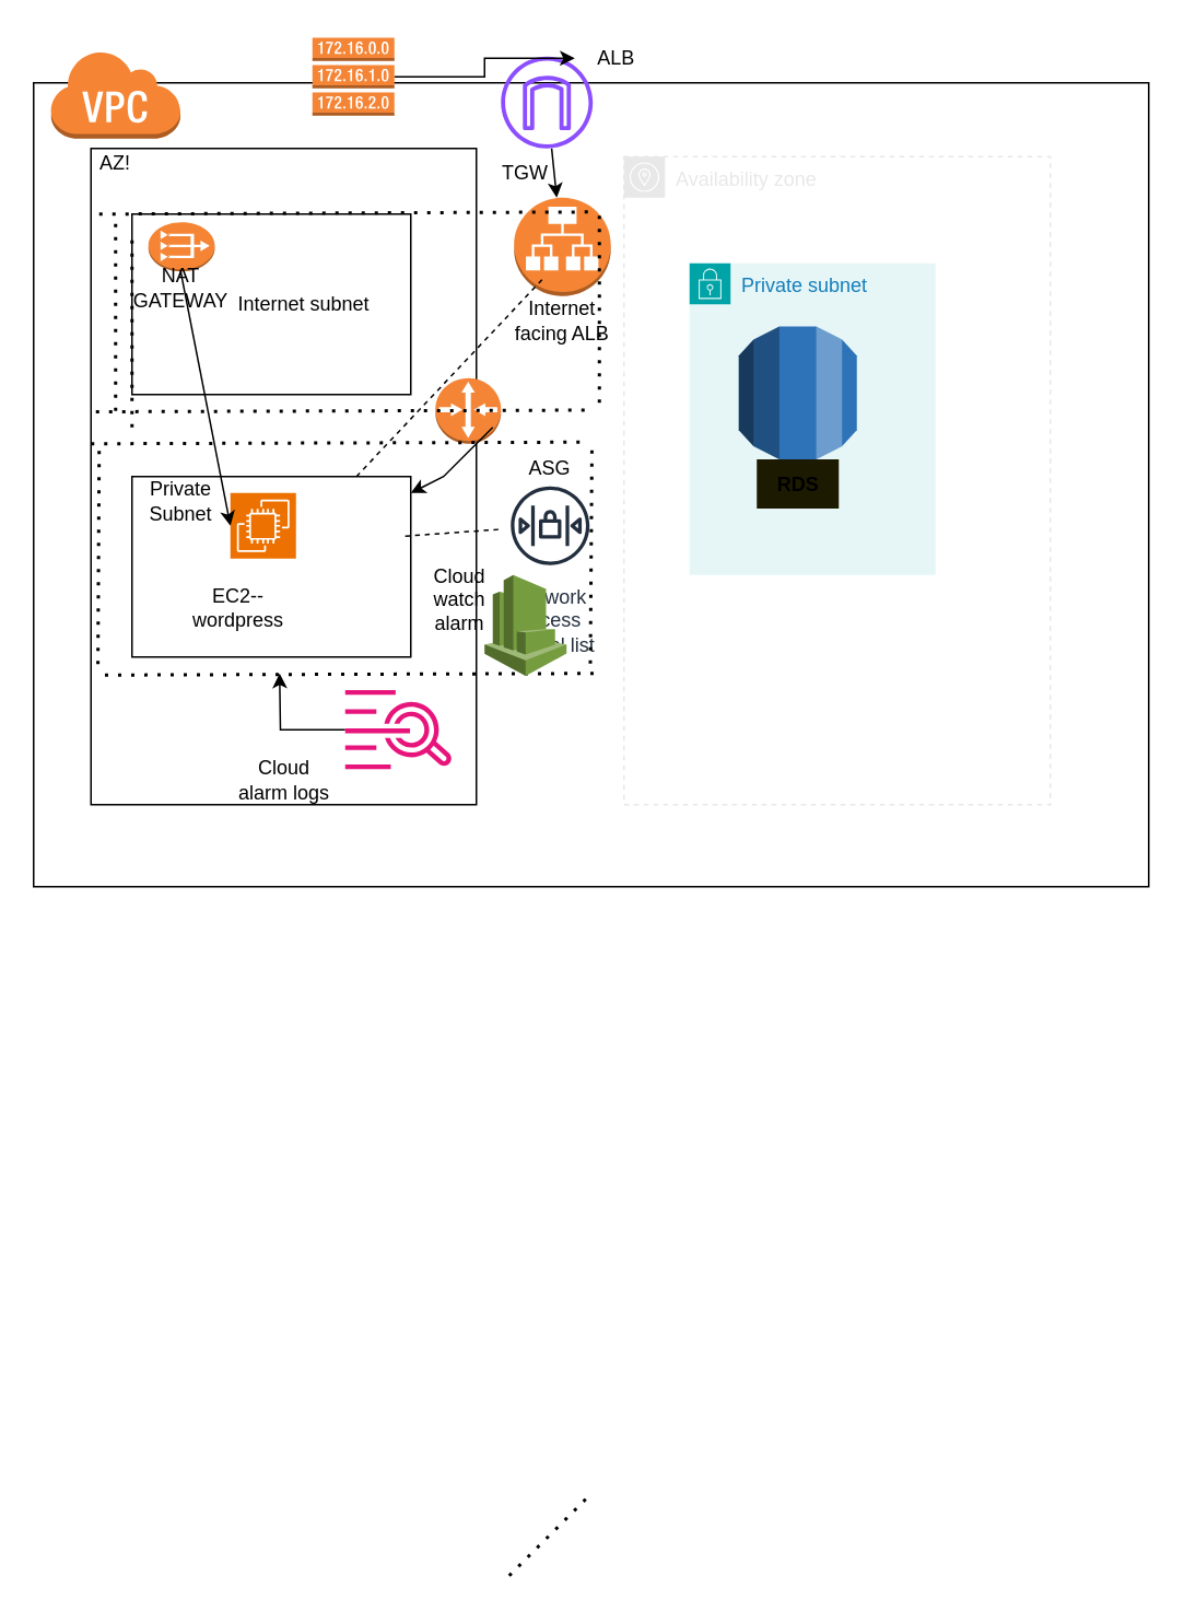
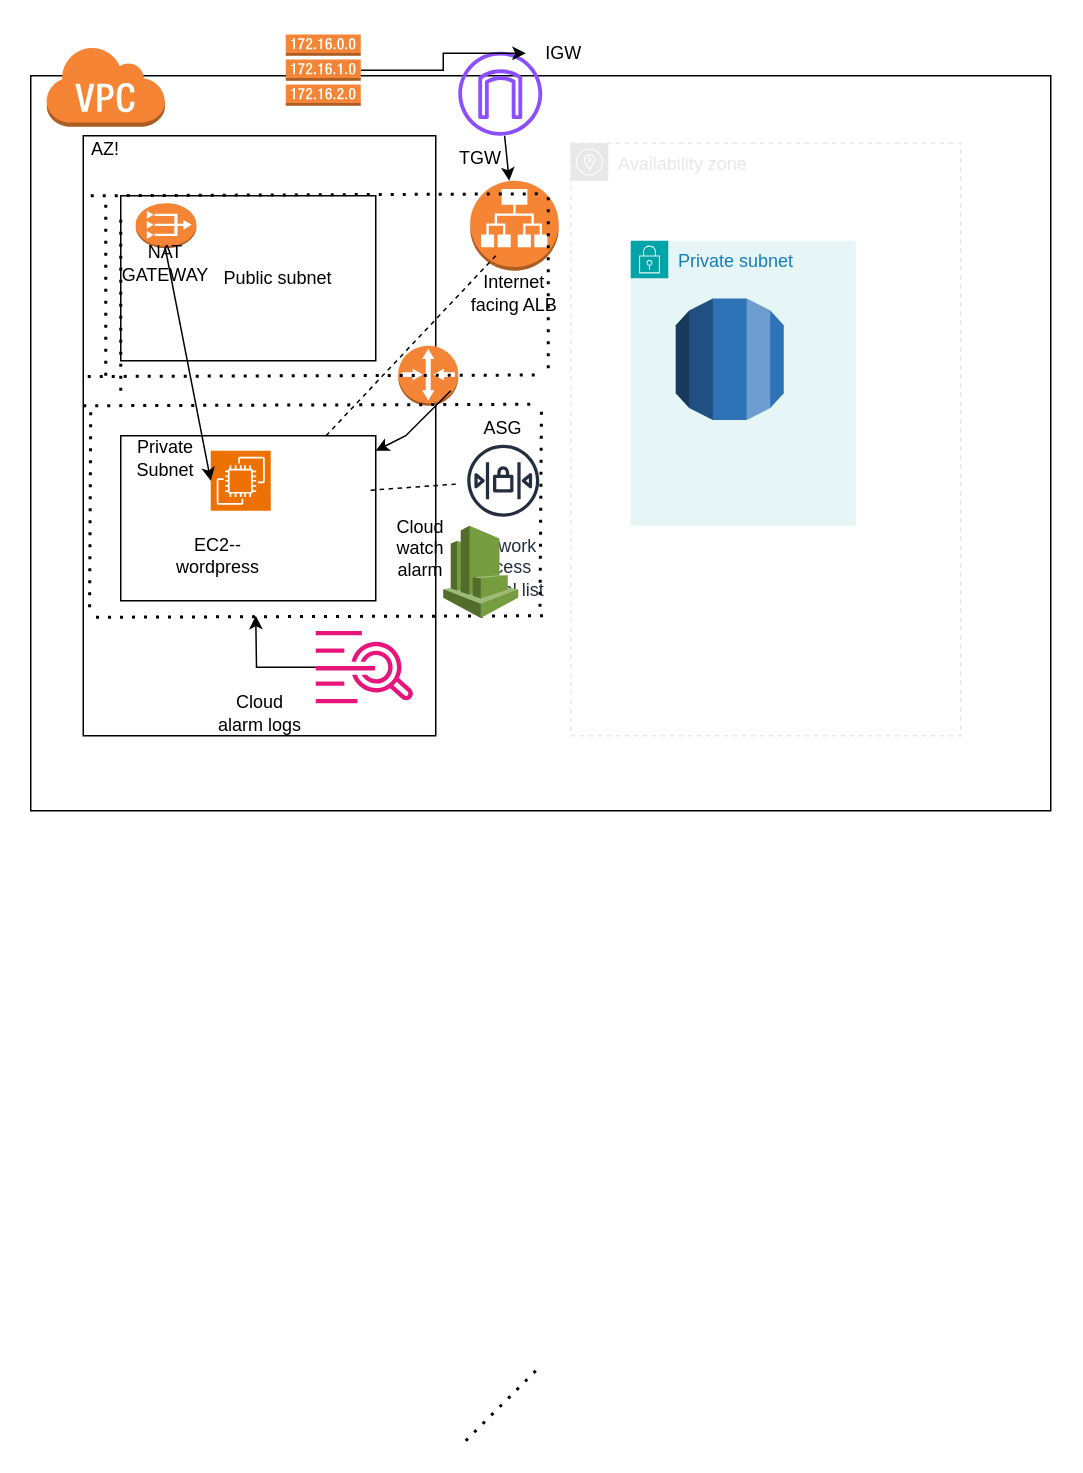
  <mxCell id="0" />
  <mxCell id="1" parent="0" />
  <mxCell id="2" value="" style="rounded=0;whiteSpace=wrap;html=1;" parent="1" vertex="1"><mxGeometry x="20" y="50" width="680" height="490" as="geometry" /></mxCell>
  <mxCell id="3" value="Private subnet" style="points=[[0,0],[0.25,0],[0.5,0],[0.75,0],[1,0],[1,0.25],[1,0.5],[1,0.75],[1,1],[0.75,1],[0.5,1],[0.25,1],[0,1],[0,0.75],[0,0.5],[0,0.25]];outlineConnect=0;gradientColor=none;html=1;whiteSpace=wrap;fontSize=12;fontStyle=0;container=1;pointerEvents=0;collapsible=0;recursiveResize=0;shape=mxgraph.aws4.group;grIcon=mxgraph.aws4.group_security_group;grStroke=0;strokeColor=#00A4A6;fillColor=#E6F6F7;verticalAlign=top;align=left;spacingLeft=30;fontColor=#147EBA;dashed=0;" parent="1" vertex="1"><mxGeometry x="420" y="160" width="150" height="190" as="geometry" /></mxCell>
  <mxCell id="4" value="Availability zone" style="sketch=0;outlineConnect=0;gradientColor=none;html=1;whiteSpace=wrap;fontSize=12;fontStyle=0;shape=mxgraph.aws4.group;grIcon=mxgraph.aws4.group_availability_zone;strokeColor=#E8E8E8;fillColor=none;verticalAlign=top;align=left;spacingLeft=30;fontColor=#E8E8E8;dashed=1;" parent="3" vertex="1"><mxGeometry x="-40" y="-65" width="260" height="395" as="geometry" /></mxCell>
  <mxCell id="5" value="" style="outlineConnect=0;dashed=0;verticalLabelPosition=bottom;verticalAlign=top;align=center;html=1;shape=mxgraph.aws3.rds;fillColor=#2E73B8;gradientColor=none;" parent="3" vertex="1"><mxGeometry x="30" y="38.5" width="72" height="81" as="geometry" /></mxCell>
- <mxCell id="6" value="&lt;b&gt;RDS&lt;/b&gt;" style="text;html=1;align=center;verticalAlign=middle;resizable=0;points=[];autosize=1;strokeColor=none;fillColor=#1D1A02;" parent="3" vertex="1"><mxGeometry x="41" y="119.5" width="50" height="30" as="geometry" /></mxCell>
  <mxCell id="7" value="" style="outlineConnect=0;dashed=0;verticalLabelPosition=bottom;verticalAlign=top;align=center;html=1;shape=mxgraph.aws3.virtual_private_cloud;fillColor=#F58534;gradientColor=none;" parent="1" vertex="1"><mxGeometry x="30" y="30" width="79.5" height="54" as="geometry" /></mxCell>
  <mxCell id="8" value="" style="sketch=0;outlineConnect=0;fontColor=#232F3E;gradientColor=none;fillColor=#8C4FFF;strokeColor=none;dashed=0;verticalLabelPosition=bottom;verticalAlign=top;align=center;html=1;fontSize=12;fontStyle=0;aspect=fixed;pointerEvents=1;shape=mxgraph.aws4.internet_gateway;" parent="1" vertex="1"><mxGeometry x="305" y="34" width="56" height="56" as="geometry" /></mxCell>
  <mxCell id="9" value="" style="outlineConnect=0;dashed=0;verticalLabelPosition=bottom;verticalAlign=top;align=center;html=1;shape=mxgraph.aws3.application_load_balancer;fillColor=#F58534;gradientColor=none;" parent="1" vertex="1"><mxGeometry x="313" y="120" width="59" height="60" as="geometry" /></mxCell>
  <mxCell id="10" value="" style="edgeStyle=orthogonalEdgeStyle;rounded=0;orthogonalLoop=1;jettySize=auto;html=1;" parent="1" source="11" target="13" edge="1"><mxGeometry relative="1" as="geometry" /></mxCell>
  <mxCell id="11" value="" style="outlineConnect=0;dashed=0;verticalLabelPosition=bottom;verticalAlign=top;align=center;html=1;shape=mxgraph.aws3.route_table;fillColor=#F58536;gradientColor=none;" parent="1" vertex="1"><mxGeometry x="190" y="22.5" width="50" height="47.5" as="geometry" /></mxCell>
  <mxCell id="12" value="Internet facing ALB" style="text;html=1;align=center;verticalAlign=middle;whiteSpace=wrap;rounded=0;" parent="1" vertex="1"><mxGeometry x="305" y="180" width="75" height="30" as="geometry" /></mxCell>
- <mxCell id="13" value="ALB" style="text;html=1;align=center;verticalAlign=middle;resizable=0;points=[];autosize=1;strokeColor=none;fillColor=none;" parent="1" vertex="1"><mxGeometry x="350" y="20" width="50" height="30" as="geometry" /></mxCell>
+ <mxCell id="13" value="IGW" style="text;html=1;align=center;verticalAlign=middle;resizable=0;points=[];autosize=1;strokeColor=none;fillColor=none;" parent="1" vertex="1"><mxGeometry x="350" y="20" width="50" height="30" as="geometry" /></mxCell>
  <mxCell id="14" value="" style="endArrow=classic;html=1;rounded=0;" parent="1" source="8" edge="1"><mxGeometry width="50" height="50" relative="1" as="geometry"><mxPoint x="325" y="90" as="sourcePoint" /><mxPoint x="339" y="120" as="targetPoint" /></mxGeometry></mxCell>
  <mxCell id="15" value="ASG" style="text;html=1;align=center;verticalAlign=middle;whiteSpace=wrap;rounded=0;" parent="1" vertex="1"><mxGeometry x="305" y="270" width="60" height="30" as="geometry" /></mxCell>
  <mxCell id="16" value="Network&#10;access&#10;control list" style="sketch=0;outlineConnect=0;fontColor=#232F3E;gradientColor=none;strokeColor=#232F3E;fillColor=#ffffff;dashed=0;verticalLabelPosition=bottom;verticalAlign=top;align=center;html=1;fontSize=12;fontStyle=0;aspect=fixed;shape=mxgraph.aws4.resourceIcon;resIcon=mxgraph.aws4.network_access_control_list;" parent="1" vertex="1"><mxGeometry x="305" y="290" width="60" height="60" as="geometry" /></mxCell>
  <mxCell id="17" value="" style="endArrow=none;dashed=1;html=1;dashPattern=1 3;strokeWidth=2;rounded=0;" parent="1" edge="1"><mxGeometry width="50" height="50" relative="1" as="geometry"><mxPoint x="310" y="960" as="sourcePoint" /><mxPoint x="360" y="910" as="targetPoint" /></mxGeometry></mxCell>
  <mxCell id="18" value="TGW" style="text;html=1;align=center;verticalAlign=middle;whiteSpace=wrap;rounded=0;" parent="1" vertex="1"><mxGeometry x="290" y="90" width="60" height="30" as="geometry" /></mxCell>
  <mxCell id="19" value="&lt;div&gt;&lt;br/&gt;&lt;/div&gt;" style="rounded=0;whiteSpace=wrap;html=1;" parent="1" vertex="1"><mxGeometry x="55" y="90" width="235" height="400" as="geometry" /></mxCell>
- <mxCell id="20" value="&lt;blockquote style=&quot;margin: 0 0 0 40px; border: none; padding: 0px;&quot;&gt;Internet subnet&lt;/blockquote&gt;" style="rounded=0;whiteSpace=wrap;html=1;" parent="1" vertex="1"><mxGeometry x="80" y="130" width="170" height="110" as="geometry" /></mxCell>
+ <mxCell id="20" value="&lt;blockquote style=&quot;margin: 0 0 0 40px; border: none; padding: 0px;&quot;&gt;Public subnet&lt;/blockquote&gt;" style="rounded=0;whiteSpace=wrap;html=1;" parent="1" vertex="1"><mxGeometry x="80" y="130" width="170" height="110" as="geometry" /></mxCell>
  <mxCell id="21" value="" style="rounded=0;whiteSpace=wrap;html=1;" parent="1" vertex="1"><mxGeometry x="80" y="290" width="170" height="110" as="geometry" /></mxCell>
  <mxCell id="22" value="" style="outlineConnect=0;dashed=0;verticalLabelPosition=bottom;verticalAlign=top;align=center;html=1;shape=mxgraph.aws3.vpc_nat_gateway;fillColor=#F58534;gradientColor=none;" parent="1" vertex="1"><mxGeometry x="90" y="135" width="40.5" height="30" as="geometry" /></mxCell>
  <mxCell id="23" value="NAT GATEWAY" style="text;html=1;align=center;verticalAlign=middle;whiteSpace=wrap;rounded=0;" parent="1" vertex="1"><mxGeometry x="80" y="160" width="60" height="30" as="geometry" /></mxCell>
  <mxCell id="24" value="Private Subnet" style="text;html=1;align=center;verticalAlign=middle;whiteSpace=wrap;rounded=0;" parent="1" vertex="1"><mxGeometry x="80" y="290" width="60" height="30" as="geometry" /></mxCell>
  <mxCell id="25" value="" style="sketch=0;points=[[0,0,0],[0.25,0,0],[0.5,0,0],[0.75,0,0],[1,0,0],[0,1,0],[0.25,1,0],[0.5,1,0],[0.75,1,0],[1,1,0],[0,0.25,0],[0,0.5,0],[0,0.75,0],[1,0.25,0],[1,0.5,0],[1,0.75,0]];outlineConnect=0;fontColor=#232F3E;fillColor=#ED7100;strokeColor=#ffffff;dashed=0;verticalLabelPosition=bottom;verticalAlign=top;align=center;html=1;fontSize=12;fontStyle=0;aspect=fixed;shape=mxgraph.aws4.resourceIcon;resIcon=mxgraph.aws4.ec2;" parent="1" vertex="1"><mxGeometry x="140" y="300" width="40" height="40" as="geometry" /></mxCell>
  <mxCell id="26" value="EC2--wordpress" style="text;html=1;align=center;verticalAlign=middle;whiteSpace=wrap;rounded=0;" parent="1" vertex="1"><mxGeometry x="115" y="355" width="60" height="30" as="geometry" /></mxCell>
  <mxCell id="27" value="AZ!" style="text;html=1;align=center;verticalAlign=middle;whiteSpace=wrap;rounded=0;" parent="1" vertex="1"><mxGeometry x="40" y="84" width="60" height="30" as="geometry" /></mxCell>
  <mxCell id="28" value="" style="endArrow=none;dashed=1;html=1;rounded=0;exitX=0.98;exitY=0.33;exitDx=0;exitDy=0;exitPerimeter=0;" parent="1" source="21" target="16" edge="1"><mxGeometry width="50" height="50" relative="1" as="geometry"><mxPoint x="250" y="340" as="sourcePoint" /><mxPoint x="300" y="290" as="targetPoint" /></mxGeometry></mxCell>
  <mxCell id="29" value="" style="outlineConnect=0;dashed=0;verticalLabelPosition=bottom;verticalAlign=top;align=center;html=1;shape=mxgraph.aws3.router;fillColor=#F58536;gradientColor=none;" parent="1" vertex="1"><mxGeometry x="265" y="230" width="40" height="40" as="geometry" /></mxCell>
  <mxCell id="30" value="" style="endArrow=classic;html=1;rounded=0;entryX=1;entryY=1;entryDx=0;entryDy=0;" parent="1" target="24" edge="1"><mxGeometry width="50" height="50" relative="1" as="geometry"><mxPoint x="109.5" y="164" as="sourcePoint" /><mxPoint x="159.5" y="114" as="targetPoint" /></mxGeometry></mxCell>
  <mxCell id="31" value="" style="endArrow=classic;html=1;rounded=0;" parent="1" edge="1"><mxGeometry width="50" height="50" relative="1" as="geometry"><mxPoint x="300" y="260" as="sourcePoint" /><mxPoint x="250" y="300" as="targetPoint" /><Array as="points"><mxPoint x="270" y="290" /></Array></mxGeometry></mxCell>
  <mxCell id="32" value="" style="endArrow=none;dashed=1;html=1;rounded=0;" parent="1" source="21" edge="1"><mxGeometry width="50" height="50" relative="1" as="geometry"><mxPoint x="280" y="220" as="sourcePoint" /><mxPoint x="330" y="170" as="targetPoint" /></mxGeometry></mxCell>
  <mxCell id="33" value="" style="endArrow=none;dashed=1;html=1;dashPattern=1 3;strokeWidth=2;rounded=0;entryX=0.855;entryY=0.145;entryDx=0;entryDy=0;entryPerimeter=0;" parent="1" target="9" edge="1"><mxGeometry width="50" height="50" relative="1" as="geometry"><mxPoint x="60" y="130" as="sourcePoint" /><mxPoint x="110" y="80" as="targetPoint" /></mxGeometry></mxCell>
  <mxCell id="34" value="" style="endArrow=none;dashed=1;html=1;dashPattern=1 3;strokeWidth=2;rounded=0;entryX=0.855;entryY=0.145;entryDx=0;entryDy=0;entryPerimeter=0;" parent="1" edge="1"><mxGeometry width="50" height="50" relative="1" as="geometry"><mxPoint x="58" y="250.5" as="sourcePoint" /><mxPoint x="361" y="249.5" as="targetPoint" /></mxGeometry></mxCell>
  <mxCell id="35" value="" style="endArrow=none;dashed=1;html=1;dashPattern=1 3;strokeWidth=2;rounded=0;" parent="1" edge="1"><mxGeometry width="50" height="50" relative="1" as="geometry"><mxPoint x="70" y="250" as="sourcePoint" /><mxPoint x="70" y="130" as="targetPoint" /></mxGeometry></mxCell>
  <mxCell id="36" value="" style="endArrow=none;dashed=1;html=1;dashPattern=1 3;strokeWidth=2;rounded=0;" parent="1" edge="1"><mxGeometry width="50" height="50" relative="1" as="geometry"><mxPoint x="365" y="245" as="sourcePoint" /><mxPoint x="365" y="125" as="targetPoint" /></mxGeometry></mxCell>
  <mxCell id="37" value="" style="endArrow=none;dashed=1;html=1;dashPattern=1 3;strokeWidth=2;rounded=0;entryX=0.855;entryY=0.145;entryDx=0;entryDy=0;entryPerimeter=0;" parent="1" edge="1"><mxGeometry width="50" height="50" relative="1" as="geometry"><mxPoint x="55" y="270" as="sourcePoint" /><mxPoint x="358" y="269" as="targetPoint" /></mxGeometry></mxCell>
  <mxCell id="38" value="" style="endArrow=none;dashed=1;html=1;dashPattern=1 3;strokeWidth=2;rounded=0;entryX=0.855;entryY=0.145;entryDx=0;entryDy=0;entryPerimeter=0;" parent="1" edge="1"><mxGeometry width="50" height="50" relative="1" as="geometry"><mxPoint x="63.5" y="411" as="sourcePoint" /><mxPoint x="366.5" y="410" as="targetPoint" /></mxGeometry></mxCell>
  <mxCell id="39" value="" style="endArrow=none;dashed=1;html=1;dashPattern=1 3;strokeWidth=2;rounded=0;" parent="1" edge="1"><mxGeometry width="50" height="50" relative="1" as="geometry"><mxPoint x="80" y="260" as="sourcePoint" /><mxPoint x="80" y="140" as="targetPoint" /></mxGeometry></mxCell>
  <mxCell id="40" value="" style="endArrow=none;dashed=1;html=1;dashPattern=1 3;strokeWidth=2;rounded=0;exitX=0.018;exitY=0.786;exitDx=0;exitDy=0;exitPerimeter=0;" parent="1" source="19" edge="1"><mxGeometry width="50" height="50" relative="1" as="geometry"><mxPoint x="60" y="390" as="sourcePoint" /><mxPoint x="60" y="270" as="targetPoint" /></mxGeometry></mxCell>
  <mxCell id="41" value="" style="endArrow=none;dashed=1;html=1;dashPattern=1 3;strokeWidth=2;rounded=0;exitX=0.018;exitY=0.786;exitDx=0;exitDy=0;exitPerimeter=0;" parent="1" edge="1"><mxGeometry width="50" height="50" relative="1" as="geometry"><mxPoint x="359.5" y="404" as="sourcePoint" /><mxPoint x="360.5" y="270" as="targetPoint" /></mxGeometry></mxCell>
  <mxCell id="42" value="" style="outlineConnect=0;dashed=0;verticalLabelPosition=bottom;verticalAlign=top;align=center;html=1;shape=mxgraph.aws3.cloudwatch;fillColor=#759C3E;gradientColor=none;" parent="1" vertex="1"><mxGeometry x="295" y="350" width="50" height="61.5" as="geometry" /></mxCell>
  <mxCell id="43" style="edgeStyle=orthogonalEdgeStyle;rounded=0;orthogonalLoop=1;jettySize=auto;html=1;" parent="1" source="44" edge="1"><mxGeometry relative="1" as="geometry"><mxPoint x="170" y="410" as="targetPoint" /></mxGeometry></mxCell>
  <mxCell id="44" value="" style="sketch=0;outlineConnect=0;fontColor=#232F3E;gradientColor=none;fillColor=#E7157B;strokeColor=none;dashed=0;verticalLabelPosition=bottom;verticalAlign=top;align=center;html=1;fontSize=12;fontStyle=0;aspect=fixed;pointerEvents=1;shape=mxgraph.aws4.cloudwatch_logs;" parent="1" vertex="1"><mxGeometry x="210" y="420" width="65.22" height="48.5" as="geometry" /></mxCell>
  <mxCell id="45" value="Cloud alarm logs" style="text;html=1;align=center;verticalAlign=middle;whiteSpace=wrap;rounded=0;" parent="1" vertex="1"><mxGeometry x="143" y="460" width="60" height="30" as="geometry" /></mxCell>
  <mxCell id="46" value="Cloud watch alarm" style="text;html=1;align=center;verticalAlign=middle;whiteSpace=wrap;rounded=0;" parent="1" vertex="1"><mxGeometry x="250" y="350" width="60" height="30" as="geometry" /></mxCell>
